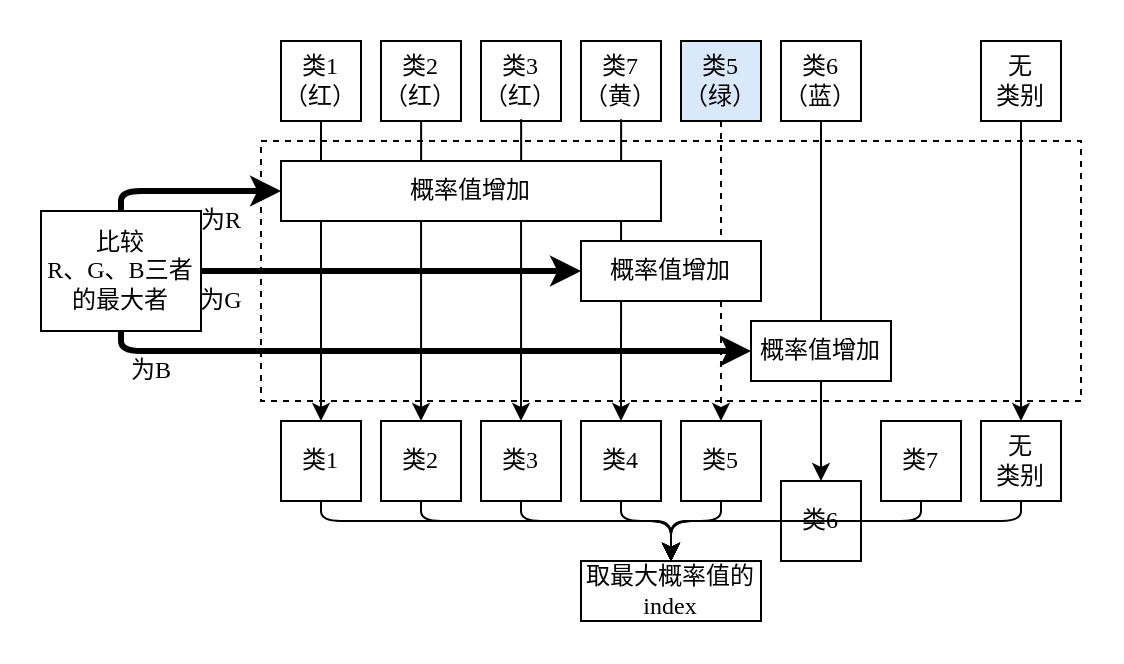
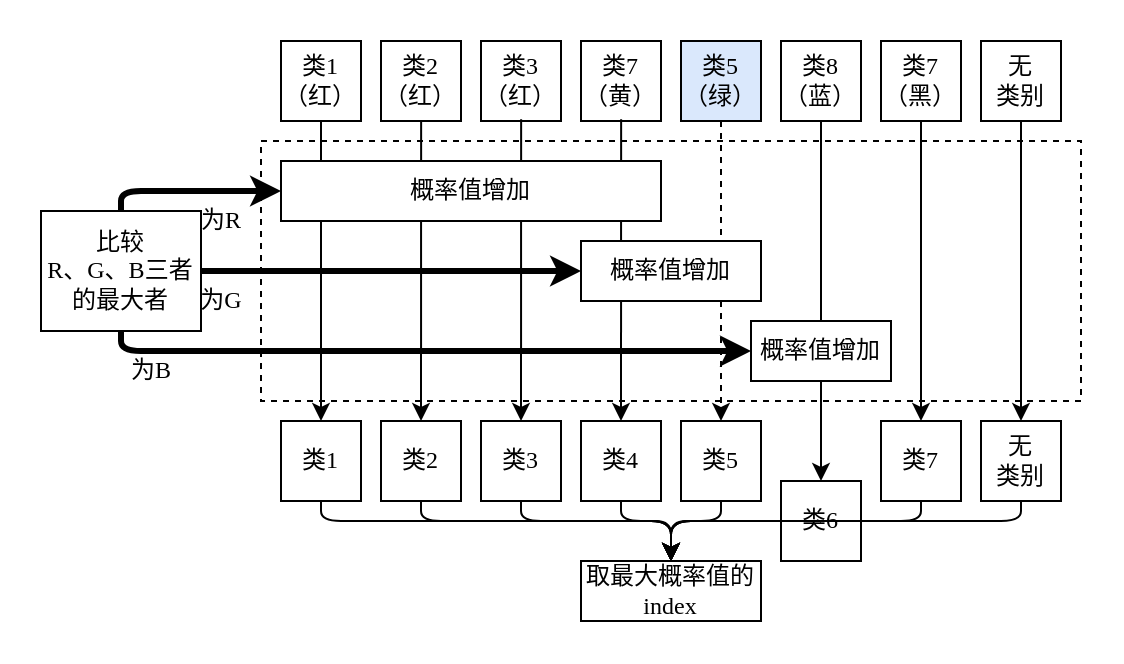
  <mxCell id="0" />
  <mxCell id="1" parent="0" />
  <mxCell id="2" value="" style="rounded=0;whiteSpace=wrap;html=1;fontFamily=宋体;fontSource=https%3A%2F%2Ffonts.googleapis.com%2Fcss%3Ffamily%3D%25E5%25AE%258B%25E4%25BD%2593;dashed=1;" vertex="1" parent="1"><mxGeometry x="130" y="70" width="410" height="130" as="geometry" /></mxCell>
  <mxCell id="3" style="edgeStyle=none;html=1;entryX=0.5;entryY=0;entryDx=0;entryDy=0;fontFamily=Times New Roman;fontSize=12;" edge="1" parent="1" source="4" target="27"><mxGeometry relative="1" as="geometry" /></mxCell>
  <mxCell id="4" value="&lt;font face=&quot;宋体&quot; data-font-src=&quot;https://fonts.googleapis.com/css?family=%E5%AE%8B%E4%BD%93&quot;&gt;类&lt;/font&gt;&lt;font data-font-src=&quot;https://fonts.googleapis.com/css?family=%E5%AE%8B%E4%BD%93&quot;&gt;&lt;font face=&quot;Times New Roman&quot;&gt;1&lt;/font&gt;&lt;br&gt;&lt;font face=&quot;宋体&quot;&gt;（红）&lt;/font&gt;&lt;/font&gt;" style="rounded=0;whiteSpace=wrap;html=1;" vertex="1" parent="1"><mxGeometry x="140" y="20" width="40" height="40" as="geometry" /></mxCell>
  <mxCell id="5" value="&lt;font face=&quot;宋体&quot; data-font-src=&quot;https://fonts.googleapis.com/css?family=%E5%AE%8B%E4%BD%93&quot;&gt;类&lt;/font&gt;&lt;font data-font-src=&quot;https://fonts.googleapis.com/css?family=%E5%AE%8B%E4%BD%93&quot; face=&quot;Times New Roman&quot;&gt;2&lt;br&gt;&lt;/font&gt;&lt;font data-font-src=&quot;https://fonts.googleapis.com/css?family=%E5%AE%8B%E4%BD%93&quot;&gt;&lt;font face=&quot;宋体&quot;&gt;（红）&lt;/font&gt;&lt;/font&gt;" style="rounded=0;whiteSpace=wrap;html=1;" vertex="1" parent="1"><mxGeometry x="190" y="20" width="40" height="40" as="geometry" /></mxCell>
  <mxCell id="6" value="&lt;font face=&quot;宋体&quot; data-font-src=&quot;https://fonts.googleapis.com/css?family=%E5%AE%8B%E4%BD%93&quot;&gt;类&lt;/font&gt;&lt;font data-font-src=&quot;https://fonts.googleapis.com/css?family=%E5%AE%8B%E4%BD%93&quot;&gt;&lt;font face=&quot;Times New Roman&quot;&gt;3&lt;/font&gt;&lt;br&gt;&lt;font face=&quot;宋体&quot;&gt;（红）&lt;/font&gt;&lt;/font&gt;" style="rounded=0;whiteSpace=wrap;html=1;" vertex="1" parent="1"><mxGeometry x="240" y="20" width="40" height="40" as="geometry" /></mxCell>
  <mxCell id="7" value="&lt;font face=&quot;宋体&quot; data-font-src=&quot;https://fonts.googleapis.com/css?family=%E5%AE%8B%E4%BD%93&quot;&gt;类&lt;/font&gt;&lt;font data-font-src=&quot;https://fonts.googleapis.com/css?family=%E5%AE%8B%E4%BD%93&quot;&gt;&lt;font face=&quot;Times New Roman&quot;&gt;7&lt;/font&gt;&lt;br&gt;&lt;font face=&quot;宋体&quot;&gt;（黄）&lt;/font&gt;&lt;/font&gt;" style="rounded=0;whiteSpace=wrap;html=1;" vertex="1" parent="1"><mxGeometry x="290" y="20" width="40" height="40" as="geometry" /></mxCell>
  <mxCell id="8" style="edgeStyle=none;html=1;entryX=0.5;entryY=0;entryDx=0;entryDy=0;fontFamily=Times New Roman;fontSize=12;dashed=1;" edge="1" parent="1" source="9" target="35"><mxGeometry relative="1" as="geometry" /></mxCell>
  <mxCell id="9" value="&lt;font face=&quot;宋体&quot; data-font-src=&quot;https://fonts.googleapis.com/css?family=%E5%AE%8B%E4%BD%93&quot;&gt;类&lt;/font&gt;&lt;font data-font-src=&quot;https://fonts.googleapis.com/css?family=%E5%AE%8B%E4%BD%93&quot;&gt;&lt;font face=&quot;Times New Roman&quot;&gt;5&lt;/font&gt;&lt;br&gt;&lt;font face=&quot;宋体&quot;&gt;（绿）&lt;/font&gt;&lt;/font&gt;" style="rounded=0;whiteSpace=wrap;html=1;fillColor=#dae8fc;" vertex="1" parent="1"><mxGeometry x="340" y="20" width="40" height="40" as="geometry" /></mxCell>
  <mxCell id="10" style="edgeStyle=none;html=1;entryX=0.5;entryY=0;entryDx=0;entryDy=0;fontFamily=Times New Roman;fontSize=12;" edge="1" parent="1" source="11" target="37"><mxGeometry relative="1" as="geometry" /></mxCell>
- <mxCell id="11" value="&lt;font face=&quot;宋体&quot; data-font-src=&quot;https://fonts.googleapis.com/css?family=%E5%AE%8B%E4%BD%93&quot;&gt;类&lt;/font&gt;&lt;font data-font-src=&quot;https://fonts.googleapis.com/css?family=%E5%AE%8B%E4%BD%93&quot; face=&quot;Times New Roman&quot;&gt;6&lt;br&gt;&lt;/font&gt;&lt;font data-font-src=&quot;https://fonts.googleapis.com/css?family=%E5%AE%8B%E4%BD%93&quot;&gt;&lt;font face=&quot;宋体&quot;&gt;（蓝）&lt;/font&gt;&lt;/font&gt;" style="rounded=0;whiteSpace=wrap;html=1;" vertex="1" parent="1"><mxGeometry x="390" y="20" width="40" height="40" as="geometry" /></mxCell>
+ <mxCell id="11" value="&lt;font face=&quot;宋体&quot; data-font-src=&quot;https://fonts.googleapis.com/css?family=%E5%AE%8B%E4%BD%93&quot;&gt;类&lt;/font&gt;&lt;font data-font-src=&quot;https://fonts.googleapis.com/css?family=%E5%AE%8B%E4%BD%93&quot; face=&quot;Times New Roman&quot;&gt;8&lt;br&gt;&lt;/font&gt;&lt;font data-font-src=&quot;https://fonts.googleapis.com/css?family=%E5%AE%8B%E4%BD%93&quot;&gt;&lt;font face=&quot;宋体&quot;&gt;（蓝）&lt;/font&gt;&lt;/font&gt;" style="rounded=0;whiteSpace=wrap;html=1;" vertex="1" parent="1"><mxGeometry x="390" y="20" width="40" height="40" as="geometry" /></mxCell>
+ <mxCell id="12" style="edgeStyle=none;html=1;fontFamily=Times New Roman;fontSize=12;" edge="1" parent="1" source="13" target="39"><mxGeometry relative="1" as="geometry" /></mxCell>
+ <mxCell id="13" value="&lt;font face=&quot;宋体&quot; data-font-src=&quot;https://fonts.googleapis.com/css?family=%E5%AE%8B%E4%BD%93&quot;&gt;类&lt;/font&gt;&lt;font data-font-src=&quot;https://fonts.googleapis.com/css?family=%E5%AE%8B%E4%BD%93&quot;&gt;&lt;font face=&quot;Times New Roman&quot;&gt;7&lt;/font&gt;&lt;br&gt;&lt;font face=&quot;宋体&quot;&gt;（黑）&lt;/font&gt;&lt;/font&gt;" style="rounded=0;whiteSpace=wrap;html=1;" vertex="1" parent="1"><mxGeometry x="440" y="20" width="40" height="40" as="geometry" /></mxCell>
  <mxCell id="14" style="edgeStyle=none;html=1;entryX=0.5;entryY=0;entryDx=0;entryDy=0;fontFamily=Times New Roman;fontSize=12;" edge="1" parent="1" source="15" target="41"><mxGeometry relative="1" as="geometry" /></mxCell>
  <mxCell id="15" value="&lt;font face=&quot;宋体&quot;&gt;无&lt;br&gt;类别&lt;/font&gt;" style="rounded=0;whiteSpace=wrap;html=1;" vertex="1" parent="1"><mxGeometry x="490" y="20" width="40" height="40" as="geometry" /></mxCell>
  <mxCell id="16" style="edgeStyle=none;html=1;entryX=0;entryY=0.5;entryDx=0;entryDy=0;fontFamily=Times New Roman;fontSize=12;strokeWidth=3;" edge="1" parent="1" source="19" target="42"><mxGeometry relative="1" as="geometry"><Array as="points"><mxPoint x="60" y="95" /></Array></mxGeometry></mxCell>
  <mxCell id="17" style="edgeStyle=none;html=1;entryX=0;entryY=0.5;entryDx=0;entryDy=0;fontFamily=Times New Roman;fontSize=12;strokeWidth=3;" edge="1" parent="1" source="19" target="43"><mxGeometry relative="1" as="geometry" /></mxCell>
  <mxCell id="18" style="edgeStyle=none;html=1;entryX=0;entryY=0.5;entryDx=0;entryDy=0;fontFamily=Times New Roman;fontSize=12;strokeWidth=3;" edge="1" parent="1" source="19" target="44"><mxGeometry relative="1" as="geometry"><Array as="points"><mxPoint x="60" y="175" /></Array></mxGeometry></mxCell>
  <mxCell id="19" value="&lt;font data-font-src=&quot;https://fonts.googleapis.com/css?family=%E5%AE%8B%E4%BD%93&quot;&gt;&lt;font face=&quot;宋体&quot;&gt;比较&lt;br&gt;&lt;/font&gt;&lt;font style=&quot;font-size: 12px&quot;&gt;R、G、B&lt;/font&gt;&lt;font face=&quot;宋体&quot;&gt;三者&lt;br&gt;的最大者&lt;/font&gt;&lt;/font&gt;" style="rounded=0;whiteSpace=wrap;html=1;fontFamily=Times New Roman;" vertex="1" parent="1"><mxGeometry x="20" y="105" width="80" height="60" as="geometry" /></mxCell>
  <mxCell id="20" value="&lt;font face=&quot;宋体&quot; data-font-src=&quot;https://fonts.googleapis.com/css?family=%E5%AE%8B%E4%BD%93&quot;&gt;为&lt;/font&gt;R" style="text;html=1;align=center;verticalAlign=middle;resizable=0;points=[];autosize=1;strokeColor=none;fillColor=none;fontSize=12;fontFamily=Times New Roman;" vertex="1" parent="1"><mxGeometry x="90" y="100" width="40" height="20" as="geometry" /></mxCell>
  <mxCell id="21" value="&lt;font face=&quot;宋体&quot; data-font-src=&quot;https://fonts.googleapis.com/css?family=%E5%AE%8B%E4%BD%93&quot;&gt;为&lt;/font&gt;&lt;font data-font-src=&quot;https://fonts.googleapis.com/css?family=%E5%AE%8B%E4%BD%93&quot;&gt;G&lt;/font&gt;" style="text;html=1;align=center;verticalAlign=middle;resizable=0;points=[];autosize=1;strokeColor=none;fillColor=none;fontSize=12;fontFamily=Times New Roman;" vertex="1" parent="1"><mxGeometry x="90" y="140" width="40" height="20" as="geometry" /></mxCell>
  <mxCell id="22" value="&lt;font face=&quot;宋体&quot; data-font-src=&quot;https://fonts.googleapis.com/css?family=%E5%AE%8B%E4%BD%93&quot;&gt;为&lt;/font&gt;&lt;font data-font-src=&quot;https://fonts.googleapis.com/css?family=%E5%AE%8B%E4%BD%93&quot;&gt;B&lt;/font&gt;" style="text;html=1;align=center;verticalAlign=middle;resizable=0;points=[];autosize=1;strokeColor=none;fillColor=none;fontSize=12;fontFamily=Times New Roman;" vertex="1" parent="1"><mxGeometry x="55" y="175" width="40" height="20" as="geometry" /></mxCell>
  <mxCell id="23" style="edgeStyle=none;html=1;fontFamily=Times New Roman;fontSize=12;" edge="1" parent="1" target="29"><mxGeometry relative="1" as="geometry"><mxPoint x="210.063" y="60" as="sourcePoint" /><mxPoint x="209.94" y="80.87" as="targetPoint" /></mxGeometry></mxCell>
  <mxCell id="24" style="edgeStyle=none;html=1;fontFamily=Times New Roman;fontSize=12;" edge="1" parent="1" target="31"><mxGeometry relative="1" as="geometry"><mxPoint x="260.063" y="59.13" as="sourcePoint" /><mxPoint x="259.94" y="80" as="targetPoint" /></mxGeometry></mxCell>
  <mxCell id="25" style="edgeStyle=none;html=1;entryX=0.5;entryY=0;entryDx=0;entryDy=0;fontFamily=Times New Roman;fontSize=12;" edge="1" parent="1" target="33"><mxGeometry relative="1" as="geometry"><mxPoint x="310.063" y="59.13" as="sourcePoint" /><mxPoint x="309.94" y="80" as="targetPoint" /></mxGeometry></mxCell>
  <mxCell id="26" style="edgeStyle=none;html=1;entryX=0.5;entryY=0;entryDx=0;entryDy=0;fontFamily=Times New Roman;fontSize=12;strokeWidth=1;" edge="1" parent="1" source="27" target="45"><mxGeometry relative="1" as="geometry"><Array as="points"><mxPoint x="160" y="260" /><mxPoint x="335" y="260" /></Array></mxGeometry></mxCell>
  <mxCell id="27" value="&lt;font face=&quot;宋体&quot; data-font-src=&quot;https://fonts.googleapis.com/css?family=%E5%AE%8B%E4%BD%93&quot;&gt;类&lt;/font&gt;&lt;font data-font-src=&quot;https://fonts.googleapis.com/css?family=%E5%AE%8B%E4%BD%93&quot;&gt;&lt;font face=&quot;Times New Roman&quot;&gt;1&lt;/font&gt;&lt;br&gt;&lt;/font&gt;" style="rounded=0;whiteSpace=wrap;html=1;" vertex="1" parent="1"><mxGeometry x="140" y="210" width="40" height="40" as="geometry" /></mxCell>
  <mxCell id="28" style="edgeStyle=none;html=1;entryX=0.5;entryY=0;entryDx=0;entryDy=0;fontFamily=Times New Roman;fontSize=12;strokeWidth=1;" edge="1" parent="1" source="29" target="45"><mxGeometry relative="1" as="geometry"><Array as="points"><mxPoint x="210" y="260" /><mxPoint x="335" y="260" /></Array></mxGeometry></mxCell>
  <mxCell id="29" value="&lt;font face=&quot;宋体&quot; data-font-src=&quot;https://fonts.googleapis.com/css?family=%E5%AE%8B%E4%BD%93&quot;&gt;类&lt;/font&gt;&lt;font data-font-src=&quot;https://fonts.googleapis.com/css?family=%E5%AE%8B%E4%BD%93&quot; face=&quot;Times New Roman&quot;&gt;2&lt;/font&gt;" style="rounded=0;whiteSpace=wrap;html=1;" vertex="1" parent="1"><mxGeometry x="190" y="210" width="40" height="40" as="geometry" /></mxCell>
  <mxCell id="30" style="edgeStyle=none;html=1;entryX=0.5;entryY=0;entryDx=0;entryDy=0;fontFamily=Times New Roman;fontSize=12;strokeWidth=1;" edge="1" parent="1" source="31" target="45"><mxGeometry relative="1" as="geometry"><Array as="points"><mxPoint x="260" y="260" /><mxPoint x="335" y="260" /></Array></mxGeometry></mxCell>
  <mxCell id="31" value="&lt;font face=&quot;宋体&quot; data-font-src=&quot;https://fonts.googleapis.com/css?family=%E5%AE%8B%E4%BD%93&quot;&gt;类&lt;/font&gt;&lt;font data-font-src=&quot;https://fonts.googleapis.com/css?family=%E5%AE%8B%E4%BD%93&quot;&gt;&lt;font face=&quot;Times New Roman&quot;&gt;3&lt;/font&gt;&lt;br&gt;&lt;/font&gt;" style="rounded=0;whiteSpace=wrap;html=1;" vertex="1" parent="1"><mxGeometry x="240" y="210" width="40" height="40" as="geometry" /></mxCell>
  <mxCell id="32" style="edgeStyle=none;html=1;entryX=0.5;entryY=0;entryDx=0;entryDy=0;fontFamily=Times New Roman;fontSize=12;strokeWidth=1;" edge="1" parent="1" source="33" target="45"><mxGeometry relative="1" as="geometry"><Array as="points"><mxPoint x="310" y="260" /><mxPoint x="335" y="260" /></Array></mxGeometry></mxCell>
  <mxCell id="33" value="&lt;font face=&quot;宋体&quot; data-font-src=&quot;https://fonts.googleapis.com/css?family=%E5%AE%8B%E4%BD%93&quot;&gt;类&lt;/font&gt;&lt;font data-font-src=&quot;https://fonts.googleapis.com/css?family=%E5%AE%8B%E4%BD%93&quot;&gt;&lt;font face=&quot;Times New Roman&quot;&gt;4&lt;/font&gt;&lt;br&gt;&lt;/font&gt;" style="rounded=0;whiteSpace=wrap;html=1;" vertex="1" parent="1"><mxGeometry x="290" y="210" width="40" height="40" as="geometry" /></mxCell>
  <mxCell id="34" style="edgeStyle=none;html=1;entryX=0.5;entryY=0;entryDx=0;entryDy=0;fontFamily=Times New Roman;fontSize=12;strokeWidth=1;" edge="1" parent="1" source="35" target="45"><mxGeometry relative="1" as="geometry"><Array as="points"><mxPoint x="360" y="260" /><mxPoint x="335" y="260" /></Array></mxGeometry></mxCell>
  <mxCell id="35" value="&lt;font face=&quot;宋体&quot; data-font-src=&quot;https://fonts.googleapis.com/css?family=%E5%AE%8B%E4%BD%93&quot;&gt;类&lt;/font&gt;&lt;font data-font-src=&quot;https://fonts.googleapis.com/css?family=%E5%AE%8B%E4%BD%93&quot;&gt;&lt;font face=&quot;Times New Roman&quot;&gt;5&lt;/font&gt;&lt;br&gt;&lt;/font&gt;" style="rounded=0;whiteSpace=wrap;html=1;" vertex="1" parent="1"><mxGeometry x="340" y="210" width="40" height="40" as="geometry" /></mxCell>
  <mxCell id="36" style="edgeStyle=none;html=1;fontFamily=Times New Roman;fontSize=12;strokeWidth=1;entryX=0.5;entryY=0;entryDx=0;entryDy=0;" edge="1" parent="1" source="37" target="45"><mxGeometry relative="1" as="geometry"><mxPoint x="330" y="280" as="targetPoint" /><Array as="points"><mxPoint x="410" y="260" /><mxPoint x="335" y="260" /></Array></mxGeometry></mxCell>
  <mxCell id="37" value="&lt;font face=&quot;宋体&quot; data-font-src=&quot;https://fonts.googleapis.com/css?family=%E5%AE%8B%E4%BD%93&quot;&gt;类&lt;/font&gt;&lt;font data-font-src=&quot;https://fonts.googleapis.com/css?family=%E5%AE%8B%E4%BD%93&quot; face=&quot;Times New Roman&quot;&gt;6&lt;/font&gt;" style="rounded=0;whiteSpace=wrap;html=1;" vertex="1" parent="1"><mxGeometry x="390" y="240" width="40" height="40" as="geometry" /></mxCell>
  <mxCell id="38" style="edgeStyle=none;html=1;entryX=0.5;entryY=0;entryDx=0;entryDy=0;fontFamily=Times New Roman;fontSize=12;strokeWidth=1;" edge="1" parent="1" source="39" target="45"><mxGeometry relative="1" as="geometry"><Array as="points"><mxPoint x="460" y="260" /><mxPoint x="335" y="260" /></Array></mxGeometry></mxCell>
  <mxCell id="39" value="&lt;font face=&quot;宋体&quot; data-font-src=&quot;https://fonts.googleapis.com/css?family=%E5%AE%8B%E4%BD%93&quot;&gt;类&lt;/font&gt;&lt;font data-font-src=&quot;https://fonts.googleapis.com/css?family=%E5%AE%8B%E4%BD%93&quot;&gt;&lt;font face=&quot;Times New Roman&quot;&gt;7&lt;/font&gt;&lt;br&gt;&lt;/font&gt;" style="rounded=0;whiteSpace=wrap;html=1;" vertex="1" parent="1"><mxGeometry x="440" y="210" width="40" height="40" as="geometry" /></mxCell>
  <mxCell id="40" style="edgeStyle=none;html=1;entryX=0.5;entryY=0;entryDx=0;entryDy=0;fontFamily=Times New Roman;fontSize=12;strokeWidth=1;" edge="1" parent="1" source="41" target="45"><mxGeometry relative="1" as="geometry"><Array as="points"><mxPoint x="510" y="260" /><mxPoint x="335" y="260" /></Array></mxGeometry></mxCell>
  <mxCell id="41" value="&lt;font face=&quot;宋体&quot;&gt;无&lt;br&gt;类别&lt;/font&gt;" style="rounded=0;whiteSpace=wrap;html=1;" vertex="1" parent="1"><mxGeometry x="490" y="210" width="40" height="40" as="geometry" /></mxCell>
  <mxCell id="42" value="&lt;font face=&quot;宋体&quot; data-font-src=&quot;https://fonts.googleapis.com/css?family=%E5%AE%8B%E4%BD%93&quot;&gt;概率值增加&lt;/font&gt;" style="rounded=0;whiteSpace=wrap;html=1;fontFamily=Times New Roman;" vertex="1" parent="1"><mxGeometry x="140" y="80" width="190" height="30" as="geometry" /></mxCell>
  <mxCell id="43" value="&lt;font face=&quot;宋体&quot; data-font-src=&quot;https://fonts.googleapis.com/css?family=%E5%AE%8B%E4%BD%93&quot;&gt;概率值增加&lt;/font&gt;" style="rounded=0;whiteSpace=wrap;html=1;fontFamily=Times New Roman;" vertex="1" parent="1"><mxGeometry x="290" y="120" width="90" height="30" as="geometry" /></mxCell>
  <mxCell id="44" value="&lt;font face=&quot;宋体&quot; data-font-src=&quot;https://fonts.googleapis.com/css?family=%E5%AE%8B%E4%BD%93&quot;&gt;概率值增加&lt;/font&gt;" style="rounded=0;whiteSpace=wrap;html=1;fontFamily=Times New Roman;" vertex="1" parent="1"><mxGeometry x="375" y="160" width="70" height="30" as="geometry" /></mxCell>
  <mxCell id="45" value="&lt;font face=&quot;宋体&quot;&gt;取最大概率值的&lt;/font&gt;index" style="rounded=0;whiteSpace=wrap;html=1;fontFamily=Times New Roman;" vertex="1" parent="1"><mxGeometry x="290" y="280" width="90" height="30" as="geometry" /></mxCell>
